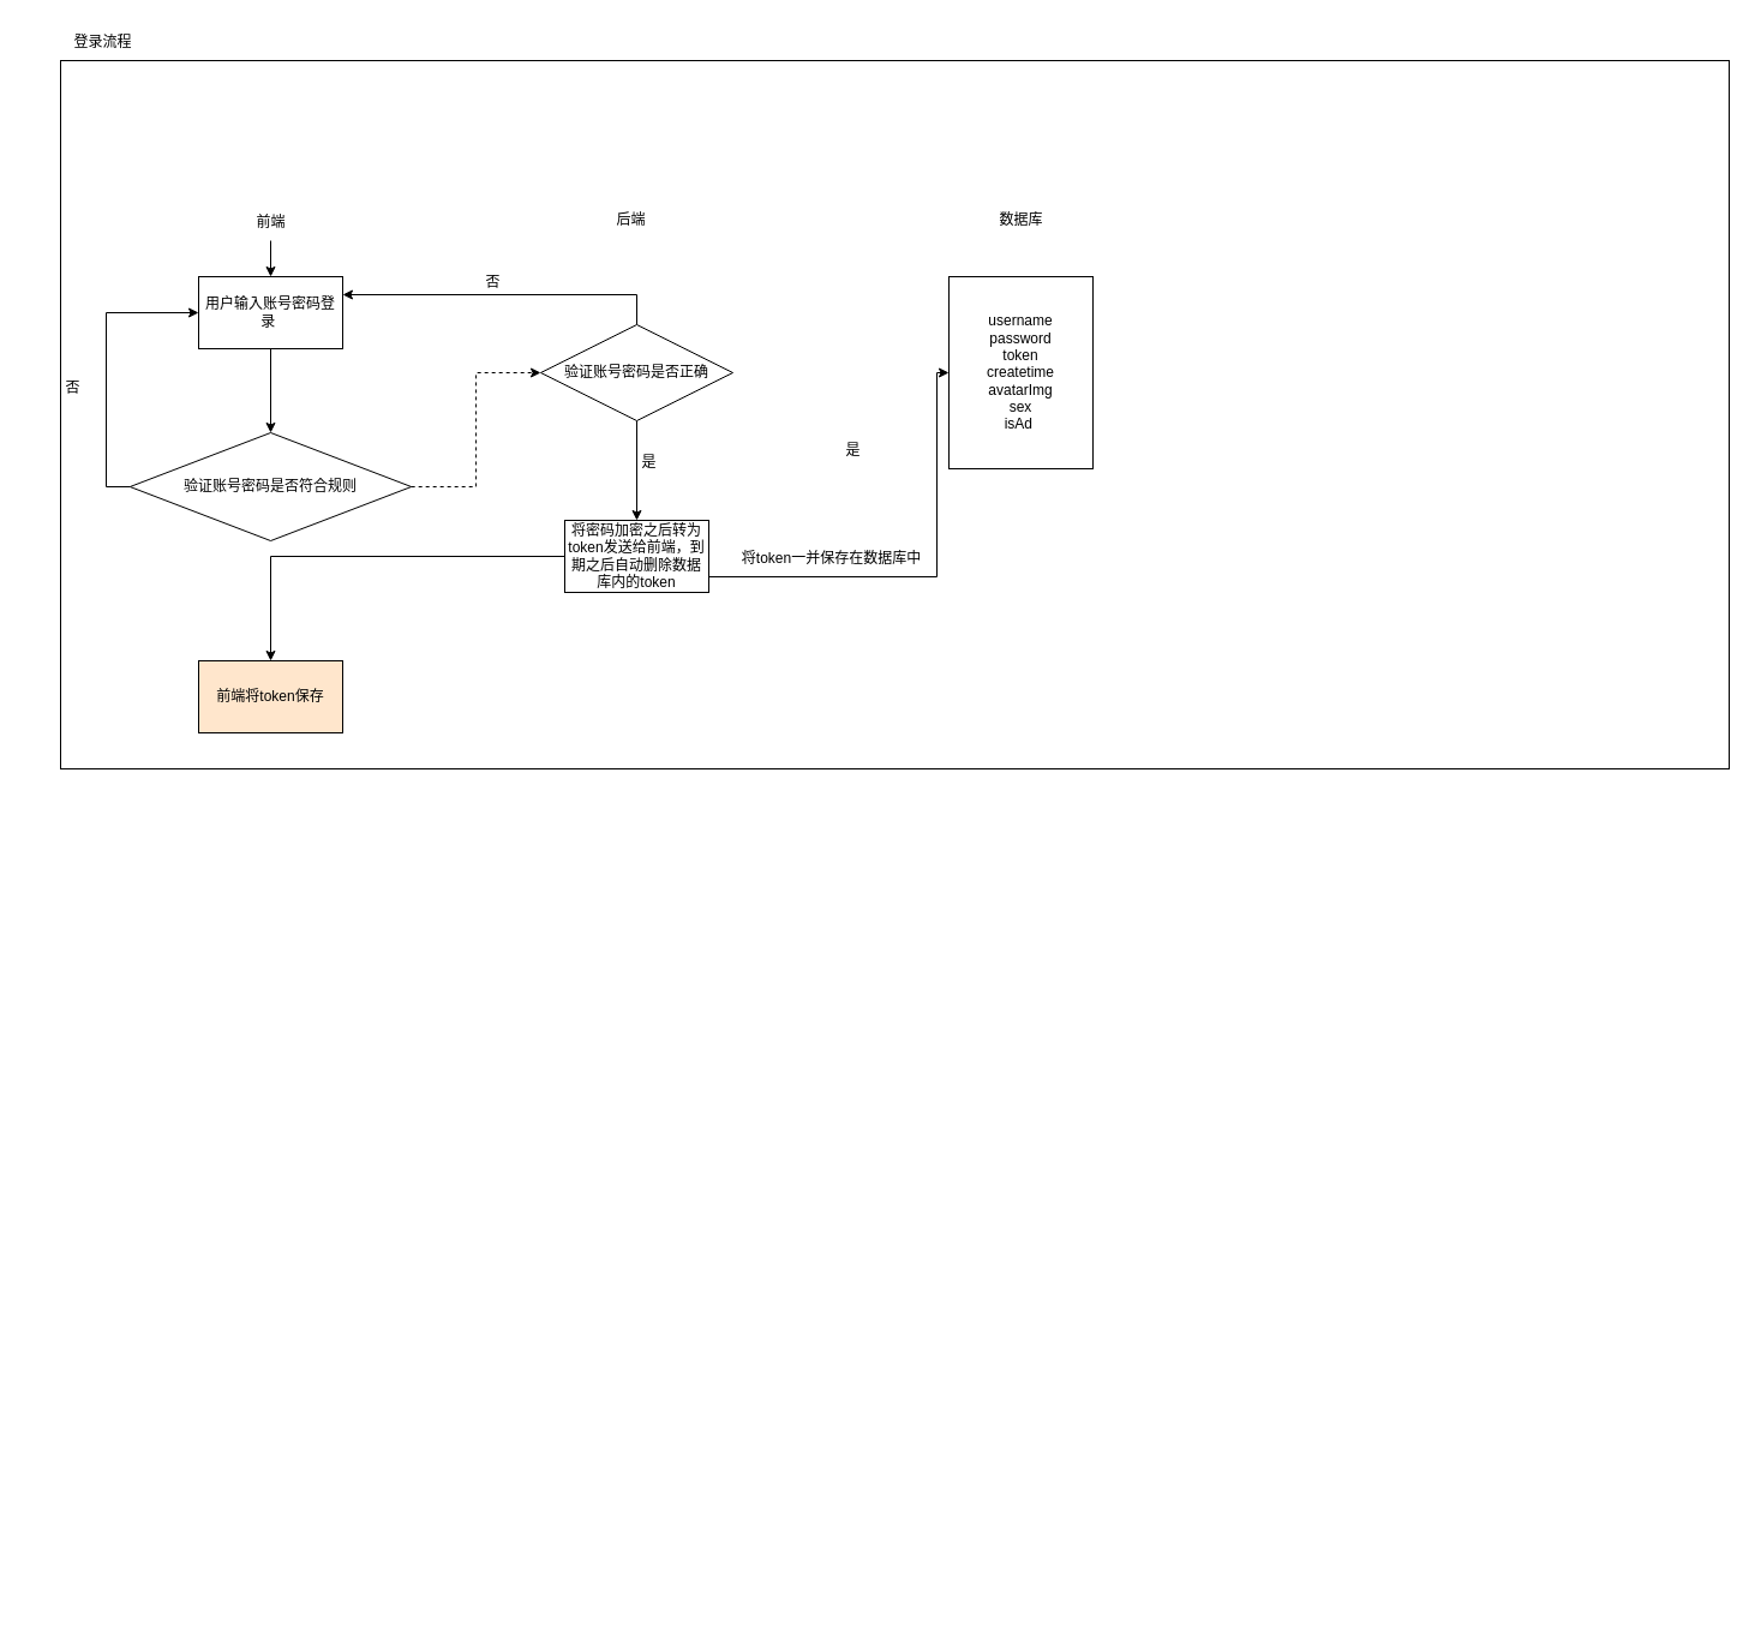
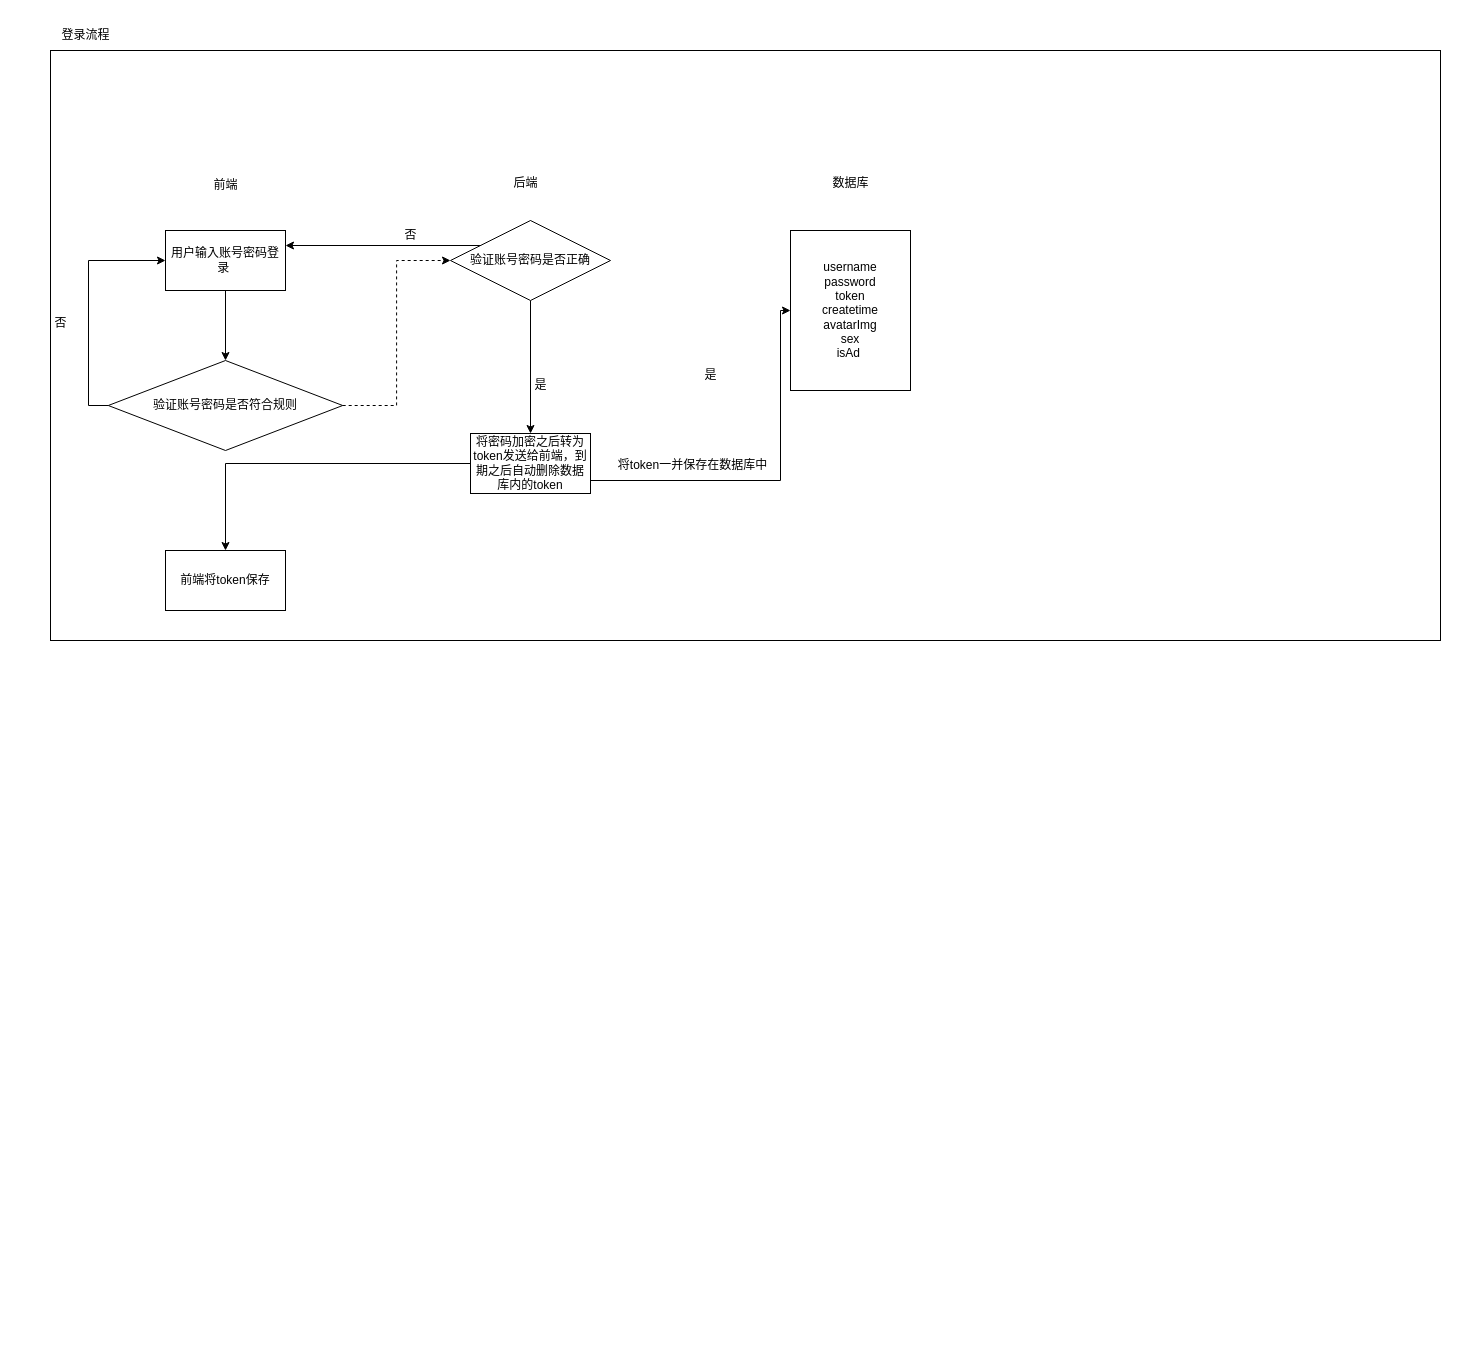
  <mxCell id="0" />
  <mxCell id="1" parent="0" />
  <mxCell id="2" value="" style="whiteSpace=wrap;html=1;" vertex="1" parent="1"><mxGeometry x="50" y="50" width="1390" height="590" as="geometry" /></mxCell>
  <mxCell id="3" value="后端" style="text;html=1;align=center;verticalAlign=middle;resizable=0;points=[];autosize=1;strokeColor=none;fillColor=none;" parent="1" vertex="1"><mxGeometry x="500" y="168" width="50" height="30" as="geometry" /></mxCell>
- <mxCell id="4" value="" style="edgeStyle=orthogonalEdgeStyle;rounded=0;orthogonalLoop=1;jettySize=auto;html=1;" edge="1" parent="1" source="5" target="9"><mxGeometry relative="1" as="geometry" /></mxCell>
  <mxCell id="5" value="前端" style="text;html=1;align=center;verticalAlign=middle;resizable=0;points=[];autosize=1;strokeColor=none;fillColor=none;" parent="1" vertex="1"><mxGeometry x="200" width="50" height="30" as="geometry" y="170" /></mxCell>
  <mxCell id="6" style="edgeStyle=orthogonalEdgeStyle;rounded=0;orthogonalLoop=1;jettySize=auto;html=1;exitX=1;exitY=0.5;exitDx=0;exitDy=0;" parent="1" edge="1"><mxGeometry relative="1" as="geometry"><Array as="points"><mxPoint x="970" y="990" /><mxPoint x="970" y="1340" /><mxPoint x="20" y="1340" /><mxPoint x="20" y="650" /></Array><mxPoint x="70" y="650" as="targetPoint" /></mxGeometry></mxCell>
  <mxCell id="7" value="登录流程" style="text;html=1;align=center;verticalAlign=middle;resizable=0;points=[];autosize=1;strokeColor=none;fillColor=none;" parent="1" vertex="1"><mxGeometry x="50" y="20" width="70" height="30" as="geometry" /></mxCell>
  <mxCell id="8" value="" style="edgeStyle=orthogonalEdgeStyle;rounded=0;orthogonalLoop=1;jettySize=auto;html=1;" edge="1" parent="1" source="9" target="12"><mxGeometry relative="1" as="geometry" /></mxCell>
  <mxCell id="9" value="用户输入账号密码登录&amp;nbsp;" style="rounded=0;whiteSpace=wrap;html=1;" vertex="1" parent="1"><mxGeometry x="165" y="230" width="120" height="60" as="geometry" /></mxCell>
  <mxCell id="10" style="edgeStyle=orthogonalEdgeStyle;rounded=0;orthogonalLoop=1;jettySize=auto;html=1;entryX=0;entryY=0.5;entryDx=0;entryDy=0;dashed=1;" edge="1" parent="1" source="12" target="17"><mxGeometry relative="1" as="geometry"><mxPoint x="835.005" y="310" as="targetPoint" /></mxGeometry></mxCell>
  <mxCell id="11" style="edgeStyle=orthogonalEdgeStyle;rounded=0;orthogonalLoop=1;jettySize=auto;html=1;entryX=0;entryY=0.5;entryDx=0;entryDy=0;" edge="1" parent="1" source="12" target="9"><mxGeometry relative="1" as="geometry"><mxPoint x="80" y="260" as="targetPoint" /><Array as="points"><mxPoint x="88" y="405" /><mxPoint x="88" y="260" /></Array></mxGeometry></mxCell>
  <mxCell id="12" value="验证账号密码是否符合规则" style="rhombus;whiteSpace=wrap;html=1;rounded=0;" vertex="1" parent="1"><mxGeometry x="107.81" y="360" width="234.37" height="90" as="geometry" /></mxCell>
  <mxCell id="13" style="edgeStyle=orthogonalEdgeStyle;rounded=0;orthogonalLoop=1;jettySize=auto;html=1;entryX=1;entryY=0.25;entryDx=0;entryDy=0;exitX=0.5;exitY=0;exitDx=0;exitDy=0;" edge="1" parent="1" source="17" target="9"><mxGeometry relative="1" as="geometry"><mxPoint x="895" y="280" as="sourcePoint" /><Array as="points"><mxPoint x="530" y="245" /></Array></mxGeometry></mxCell>
  <mxCell id="14" value="是" style="text;html=1;align=center;verticalAlign=middle;resizable=0;points=[];autosize=1;strokeColor=none;fillColor=none;" vertex="1" parent="1"><mxGeometry x="520" y="370" width="40" height="30" as="geometry" /></mxCell>
  <mxCell id="15" value="否" style="text;html=1;align=center;verticalAlign=middle;resizable=0;points=[];autosize=1;strokeColor=none;fillColor=none;" vertex="1" parent="1"><mxGeometry x="390" y="220" width="40" height="30" as="geometry" /></mxCell>
  <mxCell id="16" value="" style="edgeStyle=orthogonalEdgeStyle;rounded=0;orthogonalLoop=1;jettySize=auto;html=1;" edge="1" parent="1" source="17" target="20"><mxGeometry relative="1" as="geometry" /></mxCell>
- <mxCell id="17" value="验证账号密码是否正确" style="rhombus;whiteSpace=wrap;html=1;" vertex="1" parent="1"><mxGeometry x="450" y="270" width="160" height="80" as="geometry" /></mxCell>
+ <mxCell id="17" value="验证账号密码是否正确" style="rhombus;whiteSpace=wrap;html=1;" vertex="1" parent="1"><mxGeometry x="450" y="220" width="160" height="80" as="geometry" /></mxCell>
  <mxCell id="18" value="" style="edgeStyle=orthogonalEdgeStyle;rounded=0;orthogonalLoop=1;jettySize=auto;html=1;" edge="1" parent="1" source="20" target="23"><mxGeometry relative="1" as="geometry"><Array as="points"><mxPoint x="780" y="480" /><mxPoint x="780" y="310" /></Array></mxGeometry></mxCell>
  <mxCell id="19" value="" style="edgeStyle=orthogonalEdgeStyle;rounded=0;orthogonalLoop=1;jettySize=auto;html=1;" edge="1" parent="1" source="20" target="25"><mxGeometry relative="1" as="geometry" /></mxCell>
  <mxCell id="20" value="将密码加密之后转为token发送给前端，到期之后自动删除数据库内的token" style="whiteSpace=wrap;html=1;" vertex="1" parent="1"><mxGeometry x="470" y="433" width="120" height="60" as="geometry" /></mxCell>
  <mxCell id="21" value="是" style="text;html=1;align=center;verticalAlign=middle;resizable=0;points=[];autosize=1;strokeColor=none;fillColor=none;" vertex="1" parent="1"><mxGeometry x="690" y="360" width="40" height="30" as="geometry" /></mxCell>
  <mxCell id="22" value="数据库" style="text;html=1;align=center;verticalAlign=middle;resizable=0;points=[];autosize=1;strokeColor=none;fillColor=none;" vertex="1" parent="1"><mxGeometry x="820" y="168" width="60" height="30" as="geometry" /></mxCell>
  <mxCell id="23" value="username&lt;br&gt;password&lt;br&gt;token&lt;br&gt;createtime&lt;br&gt;avatarImg&lt;br&gt;sex&lt;br&gt;isAd&amp;nbsp;" style="whiteSpace=wrap;html=1;" vertex="1" parent="1"><mxGeometry x="790" y="230" width="120" height="160" as="geometry" /></mxCell>
  <mxCell id="24" value="将token一并保存在数据库中" style="text;html=1;align=center;verticalAlign=middle;resizable=0;points=[];autosize=1;strokeColor=none;fillColor=none;" vertex="1" parent="1"><mxGeometry x="607" y="450" width="170" height="30" as="geometry" /></mxCell>
- <mxCell id="25" value="前端将token保存" style="whiteSpace=wrap;html=1;fillColor=#ffe6cc;" vertex="1" parent="1"><mxGeometry x="165" y="550" width="120" height="60" as="geometry" /></mxCell>
+ <mxCell id="25" value="前端将token保存" style="whiteSpace=wrap;html=1;" vertex="1" parent="1"><mxGeometry x="165" y="550" width="120" height="60" as="geometry" /></mxCell>
  <mxCell id="26" value="否" style="text;html=1;align=center;verticalAlign=middle;resizable=0;points=[];autosize=1;strokeColor=none;fillColor=none;" vertex="1" parent="1"><mxGeometry x="40" y="308" width="40" height="30" as="geometry" /></mxCell>
